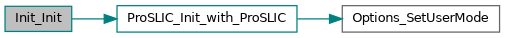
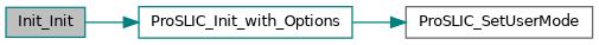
  digraph {
    rankdir=LR
    node [color=teal fillcolor=white fontname=Helvetica fontsize=10 shape=record style=filled]
    edge [color=teal fontname=Helvetica fontsize=10 labelfontname=Helvetica labelfontsize=10 style=solid]
    n1 [fillcolor=grey75 fontcolor=black height=0.2 label=Init_Init width=0.4]
-   n2 [height=0.2 label=ProSLIC_Init_with_ProSLIC width=0.4]
-   n3 [color=gray40 height=0.2 label=Options_SetUserMode width=0.4]
+   n2 [height=0.2 label=ProSLIC_Init_with_Options width=0.4]
+   n3 [color=gray40 height=0.2 label=ProSLIC_SetUserMode width=0.4]
    n1 -> n2
    n2 -> n3
  }
